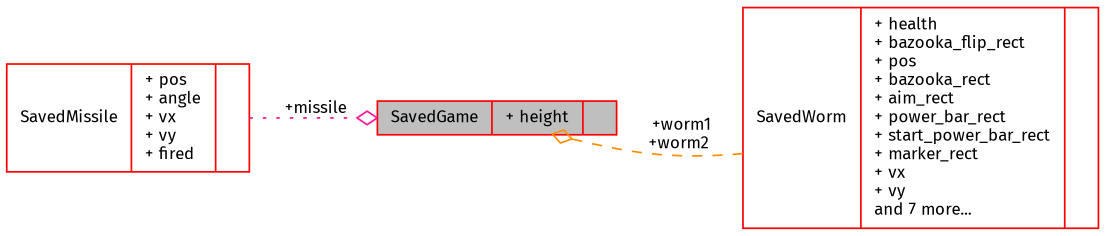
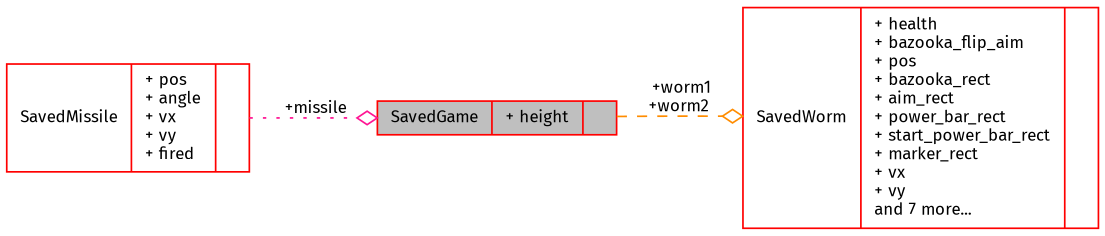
  digraph {
    fontname="Fira Sans"
    rankdir=LR
    node [color=red fillcolor=white fontname="Fira Sans" fontsize=10 shape=record style=filled]
    edge [arrowhead=odiamond fontname="Fira Sans" fontsize=10 labelfontname=Helvetica labelfontsize=10]
    n1 [fillcolor=grey75 fontcolor=black height=0.2 label="{SavedGame\n|+ height\l|}" width=0.4]
-   n2 [height=0.2 label="{SavedWorm\n|+ health\l+ bazooka_flip_rect\l+ pos\l+ bazooka_rect\l+ aim_rect\l+ power_bar_rect\l+ start_power_bar_rect\l+ marker_rect\l+ vx\l+ vy\land 7 more...\l|}" width=0.4]
+   n2 [height=0.2 label="{SavedWorm\n|+ health\l+ bazooka_flip_aim\l+ pos\l+ bazooka_rect\l+ aim_rect\l+ power_bar_rect\l+ start_power_bar_rect\l+ marker_rect\l+ vx\l+ vy\land 7 more...\l|}" width=0.4]
    n3 [height=0.2 label="{SavedMissile\n|+ pos\l+ angle\l+ vx\l+ vy\l+ fired\l|}" width=0.4]
-   n2 -> n1 [color=darkorange label=" +worm1\n+worm2" style=dashed]
+   n1 -> n2 [color=darkorange label=" +worm1\n+worm2" style=dashed]
    n3 -> n1 [color=deeppink label=" +missile" style=dotted]
  }
